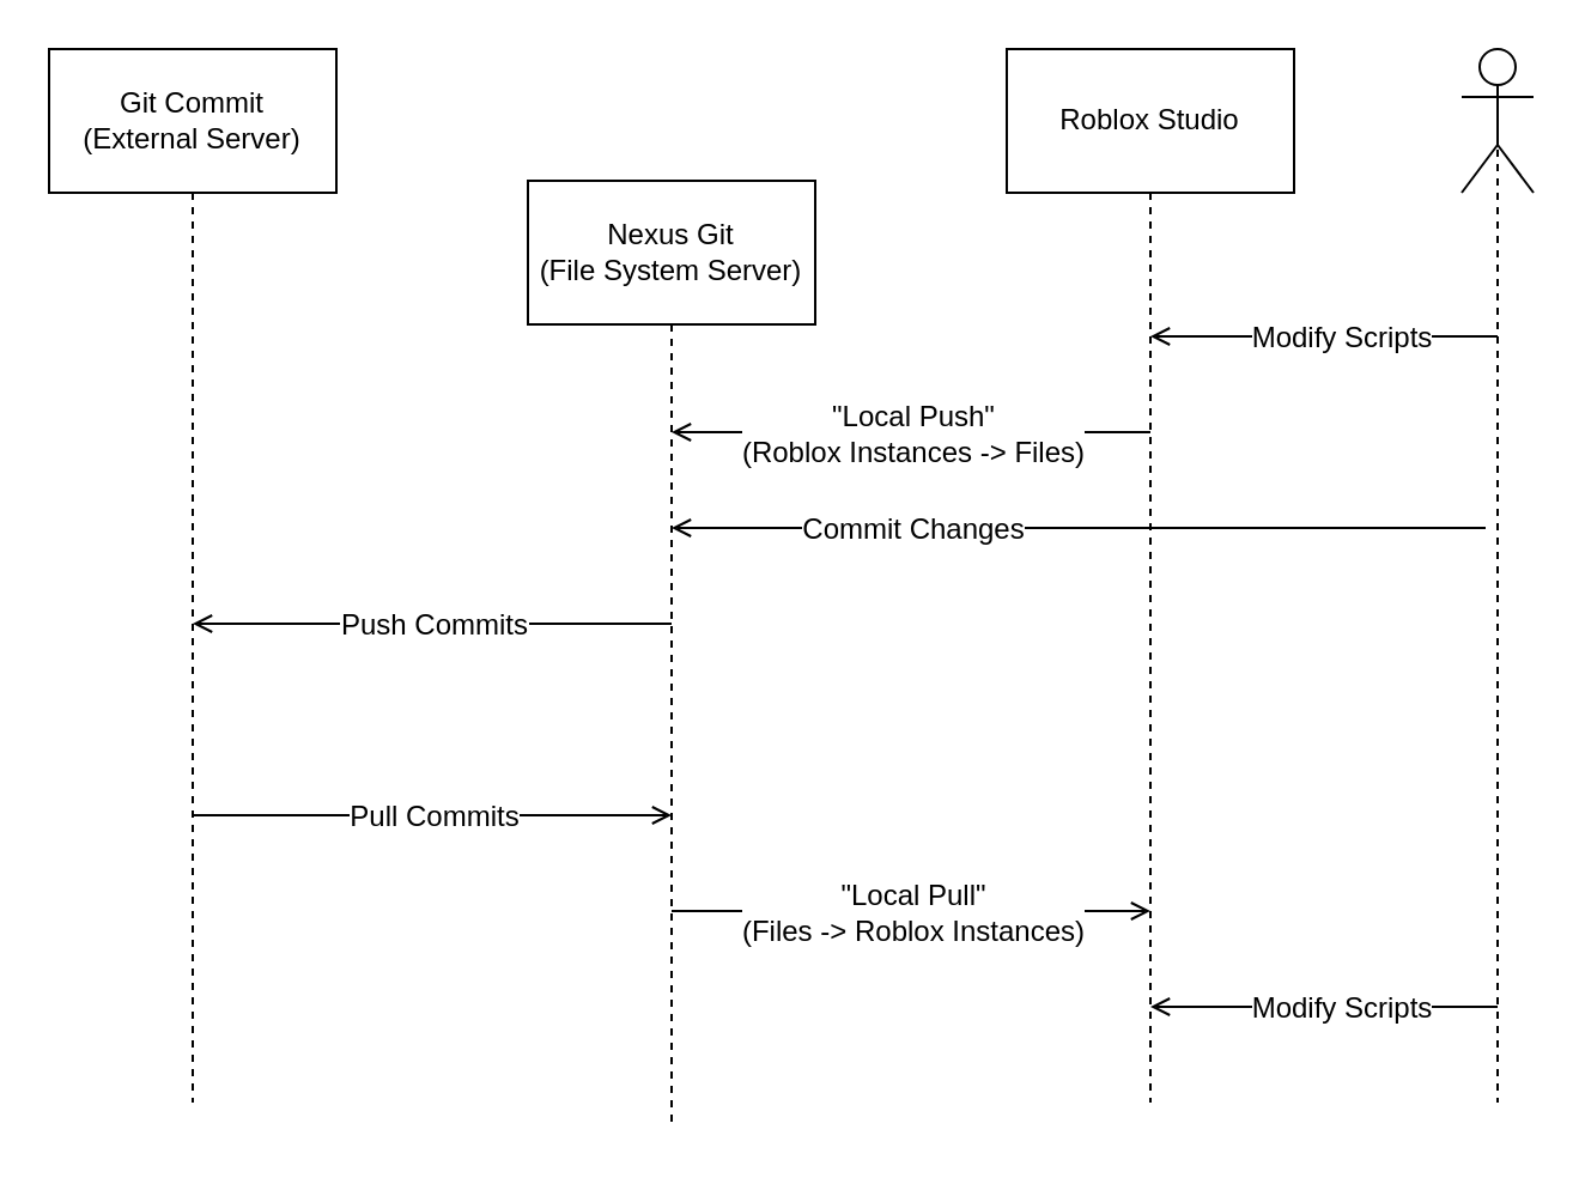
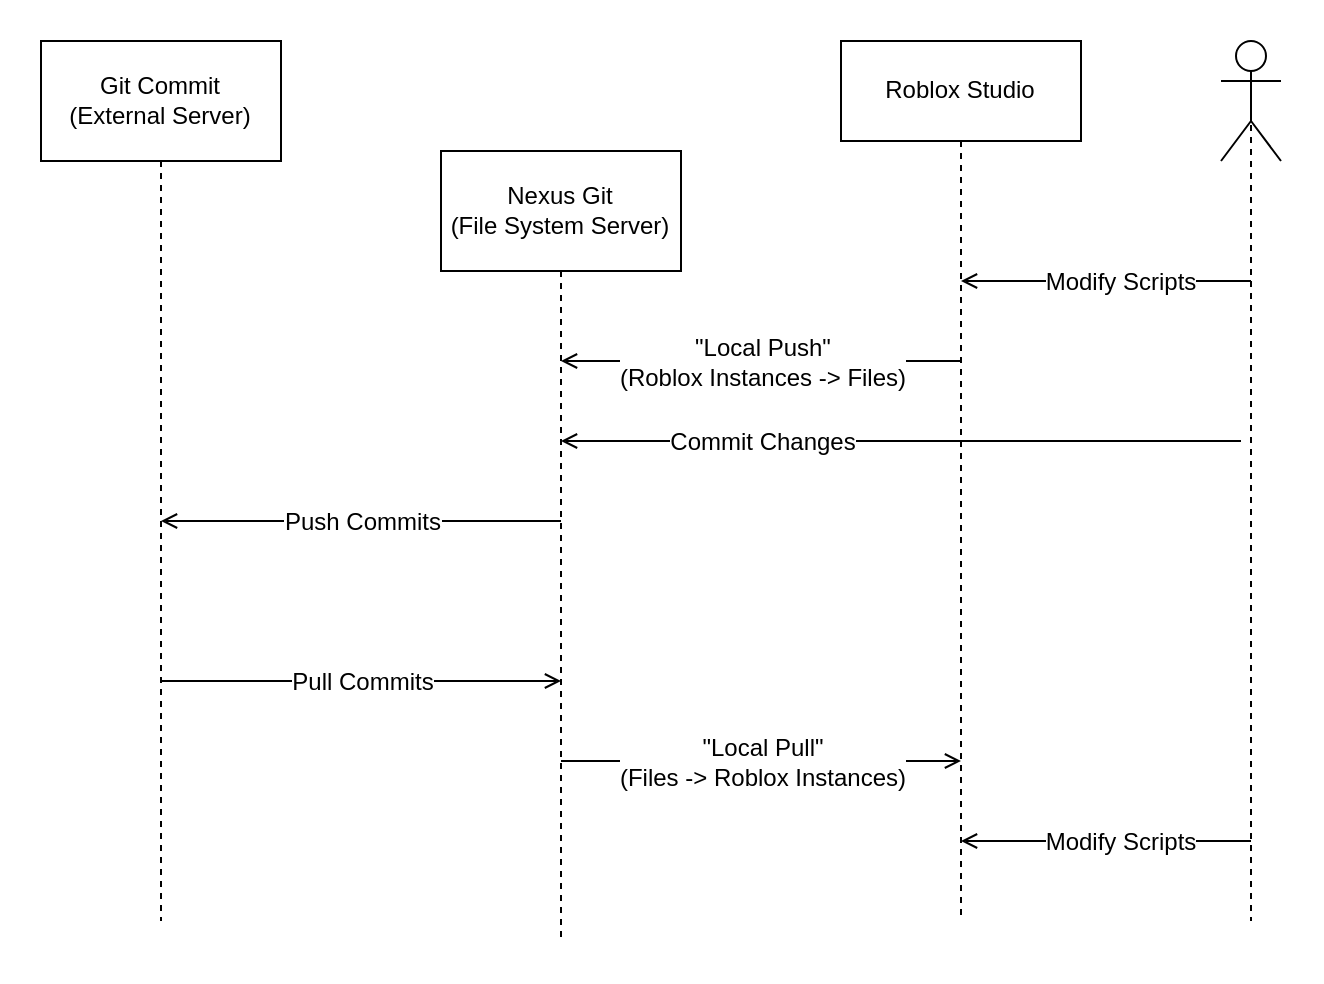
  <mxCell id="0" />
  <mxCell id="1" parent="0" />
  <mxCell id="2" style="edgeStyle=orthogonalEdgeStyle;rounded=0;orthogonalLoop=1;jettySize=auto;html=1;dashed=1;endArrow=none;endFill=0;" edge="1" parent="1" source="3"><mxGeometry relative="1" as="geometry"><mxPoint x="80" y="460" as="targetPoint" /></mxGeometry></mxCell>
  <mxCell id="3" value="Git Commit&lt;br&gt;(External Server)" style="rounded=0;whiteSpace=wrap;html=1;" vertex="1" parent="1"><mxGeometry x="20" y="20" width="120" height="60" as="geometry" /></mxCell>
  <mxCell id="4" style="edgeStyle=orthogonalEdgeStyle;rounded=0;orthogonalLoop=1;jettySize=auto;html=1;dashed=1;endArrow=none;endFill=0;" edge="1" parent="1" source="5"><mxGeometry relative="1" as="geometry"><mxPoint x="280" y="470" as="targetPoint" /></mxGeometry></mxCell>
  <mxCell id="5" value="Nexus Git&lt;br&gt;(File System Server)" style="rounded=0;whiteSpace=wrap;html=1;" vertex="1" parent="1"><mxGeometry x="220" y="75" width="120" height="60" as="geometry" /></mxCell>
  <mxCell id="6" style="edgeStyle=orthogonalEdgeStyle;rounded=0;orthogonalLoop=1;jettySize=auto;html=1;dashed=1;endArrow=none;endFill=0;" edge="1" parent="1" source="7"><mxGeometry relative="1" as="geometry"><mxPoint x="480" y="460" as="targetPoint" /></mxGeometry></mxCell>
- <mxCell id="7" value="Roblox Studio" style="rounded=0;whiteSpace=wrap;html=1;" vertex="1" parent="1"><mxGeometry x="420" y="20" width="120" height="60" as="geometry" /></mxCell>
+ <mxCell id="7" value="Roblox Studio" style="rounded=0;whiteSpace=wrap;html=1;" vertex="1" parent="1"><mxGeometry x="420" y="20" width="120" height="50" as="geometry" /></mxCell>
  <mxCell id="8" style="edgeStyle=orthogonalEdgeStyle;rounded=0;orthogonalLoop=1;jettySize=auto;html=1;endArrow=open;endFill=0;" edge="1" parent="1"><mxGeometry relative="1" as="geometry"><mxPoint x="480" y="140" as="targetPoint" /><mxPoint x="625" y="140" as="sourcePoint" /></mxGeometry></mxCell>
  <mxCell id="9" value="Modify Scripts" style="text;html=1;resizable=0;points=[];align=center;verticalAlign=middle;labelBackgroundColor=#ffffff;" vertex="1" connectable="0" parent="8"><mxGeometry x="-0.262" y="-1" relative="1" as="geometry"><mxPoint x="-11.5" y="1" as="offset" /></mxGeometry></mxCell>
  <mxCell id="10" style="edgeStyle=orthogonalEdgeStyle;rounded=0;orthogonalLoop=1;jettySize=auto;html=1;exitX=0.5;exitY=0.5;exitDx=0;exitDy=0;exitPerimeter=0;endArrow=none;endFill=0;dashed=1;" edge="1" parent="1" source="11"><mxGeometry relative="1" as="geometry"><mxPoint x="625" y="460" as="targetPoint" /></mxGeometry></mxCell>
  <mxCell id="11" value="&lt;br&gt;" style="shape=umlActor;verticalLabelPosition=bottom;labelBackgroundColor=#ffffff;verticalAlign=top;html=1;outlineConnect=0;" vertex="1" parent="1"><mxGeometry x="610" y="20" width="30" height="60" as="geometry" /></mxCell>
  <mxCell id="12" style="edgeStyle=orthogonalEdgeStyle;rounded=0;orthogonalLoop=1;jettySize=auto;html=1;endArrow=open;endFill=0;" edge="1" parent="1"><mxGeometry relative="1" as="geometry"><mxPoint x="280" y="180" as="targetPoint" /><mxPoint x="480" y="180" as="sourcePoint" /></mxGeometry></mxCell>
  <mxCell id="13" value="&quot;Local Push&quot;&lt;br&gt;(Roblox Instances -&amp;gt; Files)" style="text;html=1;resizable=0;points=[];align=center;verticalAlign=middle;labelBackgroundColor=#ffffff;" vertex="1" connectable="0" parent="12"><mxGeometry x="-0.262" y="-1" relative="1" as="geometry"><mxPoint x="-26" y="1" as="offset" /></mxGeometry></mxCell>
  <mxCell id="14" style="edgeStyle=orthogonalEdgeStyle;rounded=0;orthogonalLoop=1;jettySize=auto;html=1;endArrow=open;endFill=0;" edge="1" parent="1"><mxGeometry relative="1" as="geometry"><mxPoint x="280" y="220" as="targetPoint" /><mxPoint x="620" y="220" as="sourcePoint" /></mxGeometry></mxCell>
  <mxCell id="15" value="Commit Changes" style="text;html=1;resizable=0;points=[];align=center;verticalAlign=middle;labelBackgroundColor=#ffffff;" vertex="1" connectable="0" parent="14"><mxGeometry x="-0.262" y="-1" relative="1" as="geometry"><mxPoint x="-114.5" y="1" as="offset" /></mxGeometry></mxCell>
  <mxCell id="16" style="edgeStyle=orthogonalEdgeStyle;rounded=0;orthogonalLoop=1;jettySize=auto;html=1;endArrow=open;endFill=0;" edge="1" parent="1"><mxGeometry relative="1" as="geometry"><mxPoint x="80" y="260" as="targetPoint" /><mxPoint x="280" y="260" as="sourcePoint" /></mxGeometry></mxCell>
  <mxCell id="17" value="Push Commits" style="text;html=1;resizable=0;points=[];align=center;verticalAlign=middle;labelBackgroundColor=#ffffff;" vertex="1" connectable="0" parent="16"><mxGeometry x="-0.262" y="-1" relative="1" as="geometry"><mxPoint x="-26" y="1" as="offset" /></mxGeometry></mxCell>
  <mxCell id="18" style="edgeStyle=orthogonalEdgeStyle;rounded=0;orthogonalLoop=1;jettySize=auto;html=1;endArrow=open;endFill=0;" edge="1" parent="1"><mxGeometry relative="1" as="geometry"><mxPoint x="280" y="340" as="targetPoint" /><mxPoint x="80" y="340" as="sourcePoint" /></mxGeometry></mxCell>
  <mxCell id="19" value="Pull Commits" style="text;html=1;resizable=0;points=[];align=center;verticalAlign=middle;labelBackgroundColor=#ffffff;" vertex="1" connectable="0" parent="18"><mxGeometry x="-0.262" y="-1" relative="1" as="geometry"><mxPoint x="26" y="-1" as="offset" /></mxGeometry></mxCell>
  <mxCell id="20" style="edgeStyle=orthogonalEdgeStyle;rounded=0;orthogonalLoop=1;jettySize=auto;html=1;endArrow=open;endFill=0;" edge="1" parent="1"><mxGeometry relative="1" as="geometry"><mxPoint x="480" y="380" as="targetPoint" /><mxPoint x="280" y="380" as="sourcePoint" /></mxGeometry></mxCell>
  <mxCell id="21" value="&quot;Local Pull&quot;&lt;br&gt;(Files -&amp;gt; Roblox Instances)" style="text;html=1;resizable=0;points=[];align=center;verticalAlign=middle;labelBackgroundColor=#ffffff;" vertex="1" connectable="0" parent="20"><mxGeometry x="-0.262" y="-1" relative="1" as="geometry"><mxPoint x="26" y="-1" as="offset" /></mxGeometry></mxCell>
  <mxCell id="22" style="edgeStyle=orthogonalEdgeStyle;rounded=0;orthogonalLoop=1;jettySize=auto;html=1;endArrow=open;endFill=0;" edge="1" parent="1"><mxGeometry relative="1" as="geometry"><mxPoint x="480" y="420" as="targetPoint" /><mxPoint x="625" y="420" as="sourcePoint" /></mxGeometry></mxCell>
  <mxCell id="23" value="Modify Scripts" style="text;html=1;resizable=0;points=[];align=center;verticalAlign=middle;labelBackgroundColor=#ffffff;" vertex="1" connectable="0" parent="22"><mxGeometry x="-0.262" y="-1" relative="1" as="geometry"><mxPoint x="-11.5" y="1" as="offset" /></mxGeometry></mxCell>
